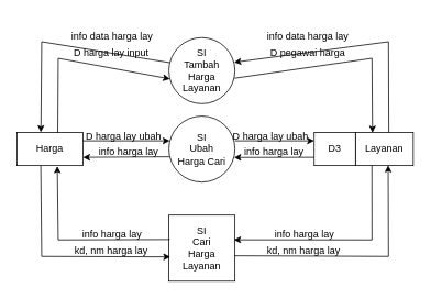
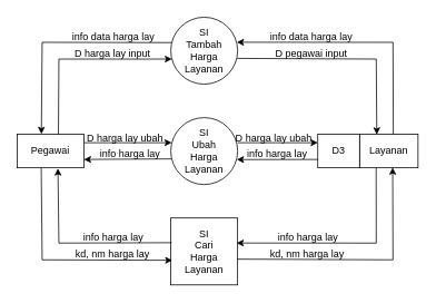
  <mxCell id="0" />
  <mxCell id="1" parent="0" />
- <mxCell id="2" value="Harga" style="rounded=0;whiteSpace=wrap;html=1;" vertex="1" parent="1"><mxGeometry x="20" y="160" width="80" height="40" as="geometry" /></mxCell>
- <mxCell id="3" value="SI&lt;div&gt;Ubah&lt;br&gt;&lt;div&gt;Harga Cari&lt;/div&gt;&lt;/div&gt;" style="ellipse;whiteSpace=wrap;html=1;" vertex="1" parent="1"><mxGeometry x="204" y="140" width="80" height="80" as="geometry" /></mxCell>
- <mxCell id="4" value="SI&lt;div&gt;Tambah&lt;br&gt;&lt;div&gt;Harga Layanan&lt;/div&gt;&lt;/div&gt;" style="ellipse;whiteSpace=wrap;html=1;" vertex="1" parent="1"><mxGeometry x="204" y="45" width="80" height="80" as="geometry" /></mxCell>
+ <mxCell id="2" value="Pegawai" style="rounded=0;whiteSpace=wrap;html=1;" vertex="1" parent="1"><mxGeometry x="20" y="160" width="80" height="40" as="geometry" /></mxCell>
+ <mxCell id="3" value="SI&lt;div&gt;Ubah&lt;br&gt;&lt;div&gt;Harga Layanan&lt;/div&gt;&lt;/div&gt;" style="ellipse;whiteSpace=wrap;html=1;" vertex="1" parent="1"><mxGeometry x="204" y="140" width="80" height="80" as="geometry" /></mxCell>
+ <mxCell id="4" value="SI&lt;div&gt;Tambah&lt;br&gt;&lt;div&gt;Harga Layanan&lt;/div&gt;&lt;/div&gt;" style="ellipse;whiteSpace=wrap;html=1;" vertex="1" parent="1"><mxGeometry x="204" y="20" width="80" height="80" as="geometry" /></mxCell>
  <mxCell id="5" value="SI&lt;div&gt;Cari&lt;br&gt;&lt;div&gt;Harga Layanan&lt;/div&gt;&lt;/div&gt;" style="whiteSpace=wrap;html=1;rounded=0;" vertex="1" parent="1"><mxGeometry x="204" y="260" width="80" height="80" as="geometry" /></mxCell>
  <mxCell id="6" value="" style="endArrow=classic;html=1;rounded=0;exitX=0.618;exitY=0.013;exitDx=0;exitDy=0;exitPerimeter=0;entryX=0.017;entryY=0.625;entryDx=0;entryDy=0;entryPerimeter=0;" edge="1" parent="1" source="2" target="4"><mxGeometry width="50" height="50" relative="1" as="geometry"><mxPoint x="120" y="150" as="sourcePoint" /><mxPoint x="170" y="100" as="targetPoint" /><Array as="points"><mxPoint x="70" y="70" /></Array></mxGeometry></mxCell>
  <mxCell id="7" value="" style="endArrow=classic;html=1;rounded=0;entryX=0.363;entryY=-0.01;entryDx=0;entryDy=0;entryPerimeter=0;exitX=0.014;exitY=0.379;exitDx=0;exitDy=0;exitPerimeter=0;" edge="1" parent="1" source="4" target="2"><mxGeometry width="50" height="50" relative="1" as="geometry"><mxPoint x="140" y="140" as="sourcePoint" /><mxPoint x="190" y="90" as="targetPoint" /><Array as="points"><mxPoint x="50" y="50" /></Array></mxGeometry></mxCell>
  <mxCell id="8" value="D harga lay input" style="text;html=1;align=center;verticalAlign=middle;resizable=0;points=[];autosize=1;strokeColor=none;fillColor=none;" vertex="1" parent="1"><mxGeometry x="79" y="49" width="110" height="30" as="geometry" /></mxCell>
  <mxCell id="9" value="info data harga lay" style="text;html=1;align=center;verticalAlign=middle;resizable=0;points=[];autosize=1;strokeColor=none;fillColor=none;" vertex="1" parent="1"><mxGeometry x="75" y="29" width="120" height="30" as="geometry" /></mxCell>
  <mxCell id="10" value="Layanan" style="rounded=0;whiteSpace=wrap;html=1;" vertex="1" parent="1"><mxGeometry x="430" y="160" width="70" height="40" as="geometry" /></mxCell>
  <mxCell id="11" value="D3" style="rounded=0;whiteSpace=wrap;html=1;" vertex="1" parent="1"><mxGeometry x="380" y="160" width="50" height="40" as="geometry" /></mxCell>
  <mxCell id="12" value="" style="endArrow=classic;html=1;rounded=0;exitX=0.994;exitY=0.615;exitDx=0;exitDy=0;exitPerimeter=0;entryX=0.295;entryY=0.004;entryDx=0;entryDy=0;entryPerimeter=0;" edge="1" parent="1" source="4" target="10"><mxGeometry width="50" height="50" relative="1" as="geometry"><mxPoint x="300" y="69" as="sourcePoint" /><mxPoint x="420" y="150" as="targetPoint" /><Array as="points"><mxPoint x="450" y="70" /></Array></mxGeometry></mxCell>
  <mxCell id="13" value="" style="endArrow=classic;html=1;rounded=0;entryX=0.988;entryY=0.374;entryDx=0;entryDy=0;entryPerimeter=0;exitX=0.577;exitY=0.001;exitDx=0;exitDy=0;exitPerimeter=0;" edge="1" parent="1" source="10" target="4"><mxGeometry width="50" height="50" relative="1" as="geometry"><mxPoint x="460" y="150" as="sourcePoint" /><mxPoint x="360" y="70" as="targetPoint" /><Array as="points"><mxPoint x="470" y="50" /></Array></mxGeometry></mxCell>
- <mxCell id="14" value="D pegawai harga" style="text;html=1;align=center;verticalAlign=middle;resizable=0;points=[];autosize=1;strokeColor=none;fillColor=none;" vertex="1" parent="1"><mxGeometry x="317" y="49" width="110" height="30" as="geometry" /></mxCell>
+ <mxCell id="14" value="D pegawai input" style="text;html=1;align=center;verticalAlign=middle;resizable=0;points=[];autosize=1;strokeColor=none;fillColor=none;" vertex="1" parent="1"><mxGeometry x="317" y="49" width="110" height="30" as="geometry" /></mxCell>
  <mxCell id="15" value="info data harga lay" style="text;html=1;align=center;verticalAlign=middle;resizable=0;points=[];autosize=1;strokeColor=none;fillColor=none;" vertex="1" parent="1"><mxGeometry x="312" y="29" width="120" height="30" as="geometry" /></mxCell>
  <mxCell id="16" value="" style="endArrow=classic;html=1;rounded=0;exitX=1;exitY=0.25;exitDx=0;exitDy=0;entryX=0.014;entryY=0.375;entryDx=0;entryDy=0;entryPerimeter=0;" edge="1" parent="1" source="2" target="3"><mxGeometry width="50" height="50" relative="1" as="geometry"><mxPoint x="160" y="220" as="sourcePoint" /><mxPoint x="190" y="170" as="targetPoint" /></mxGeometry></mxCell>
  <mxCell id="17" value="" style="endArrow=classic;html=1;rounded=0;exitX=1;exitY=0.25;exitDx=0;exitDy=0;entryX=0;entryY=0.25;entryDx=0;entryDy=0;" edge="1" parent="1" target="11"><mxGeometry width="50" height="50" relative="1" as="geometry"><mxPoint x="284" y="170" as="sourcePoint" /><mxPoint x="389" y="170" as="targetPoint" /></mxGeometry></mxCell>
  <mxCell id="18" value="" style="endArrow=classic;html=1;rounded=0;exitX=0.012;exitY=0.617;exitDx=0;exitDy=0;entryX=1;entryY=0.75;entryDx=0;entryDy=0;exitPerimeter=0;" edge="1" parent="1" source="3" target="2"><mxGeometry width="50" height="50" relative="1" as="geometry"><mxPoint x="294" y="180" as="sourcePoint" /><mxPoint x="390" y="180" as="targetPoint" /></mxGeometry></mxCell>
  <mxCell id="19" value="" style="endArrow=classic;html=1;rounded=0;exitX=0.012;exitY=0.617;exitDx=0;exitDy=0;exitPerimeter=0;entryX=0.988;entryY=0.627;entryDx=0;entryDy=0;entryPerimeter=0;" edge="1" parent="1" target="3"><mxGeometry width="50" height="50" relative="1" as="geometry"><mxPoint x="380" y="190" as="sourcePoint" /><mxPoint x="290" y="210" as="targetPoint" /></mxGeometry></mxCell>
  <mxCell id="20" value="" style="endArrow=classic;html=1;rounded=0;exitX=0.361;exitY=1.01;exitDx=0;exitDy=0;exitPerimeter=0;entryX=0.023;entryY=0.632;entryDx=0;entryDy=0;entryPerimeter=0;" edge="1" parent="1" source="2" target="5"><mxGeometry width="50" height="50" relative="1" as="geometry"><mxPoint x="60" y="260" as="sourcePoint" /><mxPoint x="110" y="210" as="targetPoint" /><Array as="points"><mxPoint x="50" y="310" /></Array></mxGeometry></mxCell>
  <mxCell id="21" value="" style="endArrow=classic;html=1;rounded=0;entryX=0.611;entryY=1.018;entryDx=0;entryDy=0;entryPerimeter=0;exitX=0.014;exitY=0.369;exitDx=0;exitDy=0;exitPerimeter=0;" edge="1" parent="1" source="5" target="2"><mxGeometry width="50" height="50" relative="1" as="geometry"><mxPoint x="180" y="270" as="sourcePoint" /><mxPoint x="230" y="220" as="targetPoint" /><Array as="points"><mxPoint x="70" y="290" /></Array></mxGeometry></mxCell>
  <mxCell id="22" value="" style="endArrow=classic;html=1;rounded=0;exitX=0.993;exitY=0.615;exitDx=0;exitDy=0;exitPerimeter=0;entryX=0.566;entryY=0.991;entryDx=0;entryDy=0;entryPerimeter=0;" edge="1" parent="1" source="5" target="10"><mxGeometry width="50" height="50" relative="1" as="geometry"><mxPoint x="390" y="300" as="sourcePoint" /><mxPoint x="480" y="210" as="targetPoint" /><Array as="points"><mxPoint x="470" y="310" /></Array></mxGeometry></mxCell>
  <mxCell id="23" value="" style="endArrow=classic;html=1;rounded=0;entryX=0.985;entryY=0.374;entryDx=0;entryDy=0;entryPerimeter=0;exitX=0.284;exitY=1.001;exitDx=0;exitDy=0;exitPerimeter=0;" edge="1" parent="1" source="10" target="5"><mxGeometry width="50" height="50" relative="1" as="geometry"><mxPoint x="440" y="220" as="sourcePoint" /><mxPoint x="370" y="220" as="targetPoint" /><Array as="points"><mxPoint x="450" y="290" /></Array></mxGeometry></mxCell>
  <mxCell id="24" value="D harga lay ubah" style="text;html=1;align=center;verticalAlign=middle;resizable=0;points=[];autosize=1;strokeColor=none;fillColor=none;" vertex="1" parent="1"><mxGeometry x="94" y="150" width="110" height="30" as="geometry" /></mxCell>
  <mxCell id="25" value="info harga lay" style="text;html=1;align=center;verticalAlign=middle;resizable=0;points=[];autosize=1;strokeColor=none;fillColor=none;" vertex="1" parent="1"><mxGeometry x="105" y="169" width="100" height="30" as="geometry" /></mxCell>
  <mxCell id="26" value="D harga lay ubah" style="text;html=1;align=center;verticalAlign=middle;resizable=0;points=[];autosize=1;strokeColor=none;fillColor=none;" vertex="1" parent="1"><mxGeometry x="272" y="150" width="110" height="30" as="geometry" /></mxCell>
  <mxCell id="27" value="info harga lay" style="text;html=1;align=center;verticalAlign=middle;resizable=0;points=[];autosize=1;strokeColor=none;fillColor=none;" vertex="1" parent="1"><mxGeometry x="281" y="169" width="100" height="30" as="geometry" /></mxCell>
  <mxCell id="28" value="info harga lay" style="text;html=1;align=center;verticalAlign=middle;resizable=0;points=[];autosize=1;strokeColor=none;fillColor=none;" vertex="1" parent="1"><mxGeometry x="85" y="268" width="100" height="30" as="geometry" /></mxCell>
  <mxCell id="29" value="kd, nm harga lay" style="text;html=1;align=center;verticalAlign=middle;resizable=0;points=[];autosize=1;strokeColor=none;fillColor=none;" vertex="1" parent="1"><mxGeometry x="79" y="289" width="110" height="30" as="geometry" /></mxCell>
  <mxCell id="30" value="info harga lay" style="text;html=1;align=center;verticalAlign=middle;resizable=0;points=[];autosize=1;strokeColor=none;fillColor=none;" vertex="1" parent="1"><mxGeometry x="318" y="268" width="100" height="30" as="geometry" /></mxCell>
  <mxCell id="31" value="kd, nm harga lay" style="text;html=1;align=center;verticalAlign=middle;resizable=0;points=[];autosize=1;strokeColor=none;fillColor=none;" vertex="1" parent="1"><mxGeometry x="312" y="289" width="110" height="30" as="geometry" /></mxCell>
